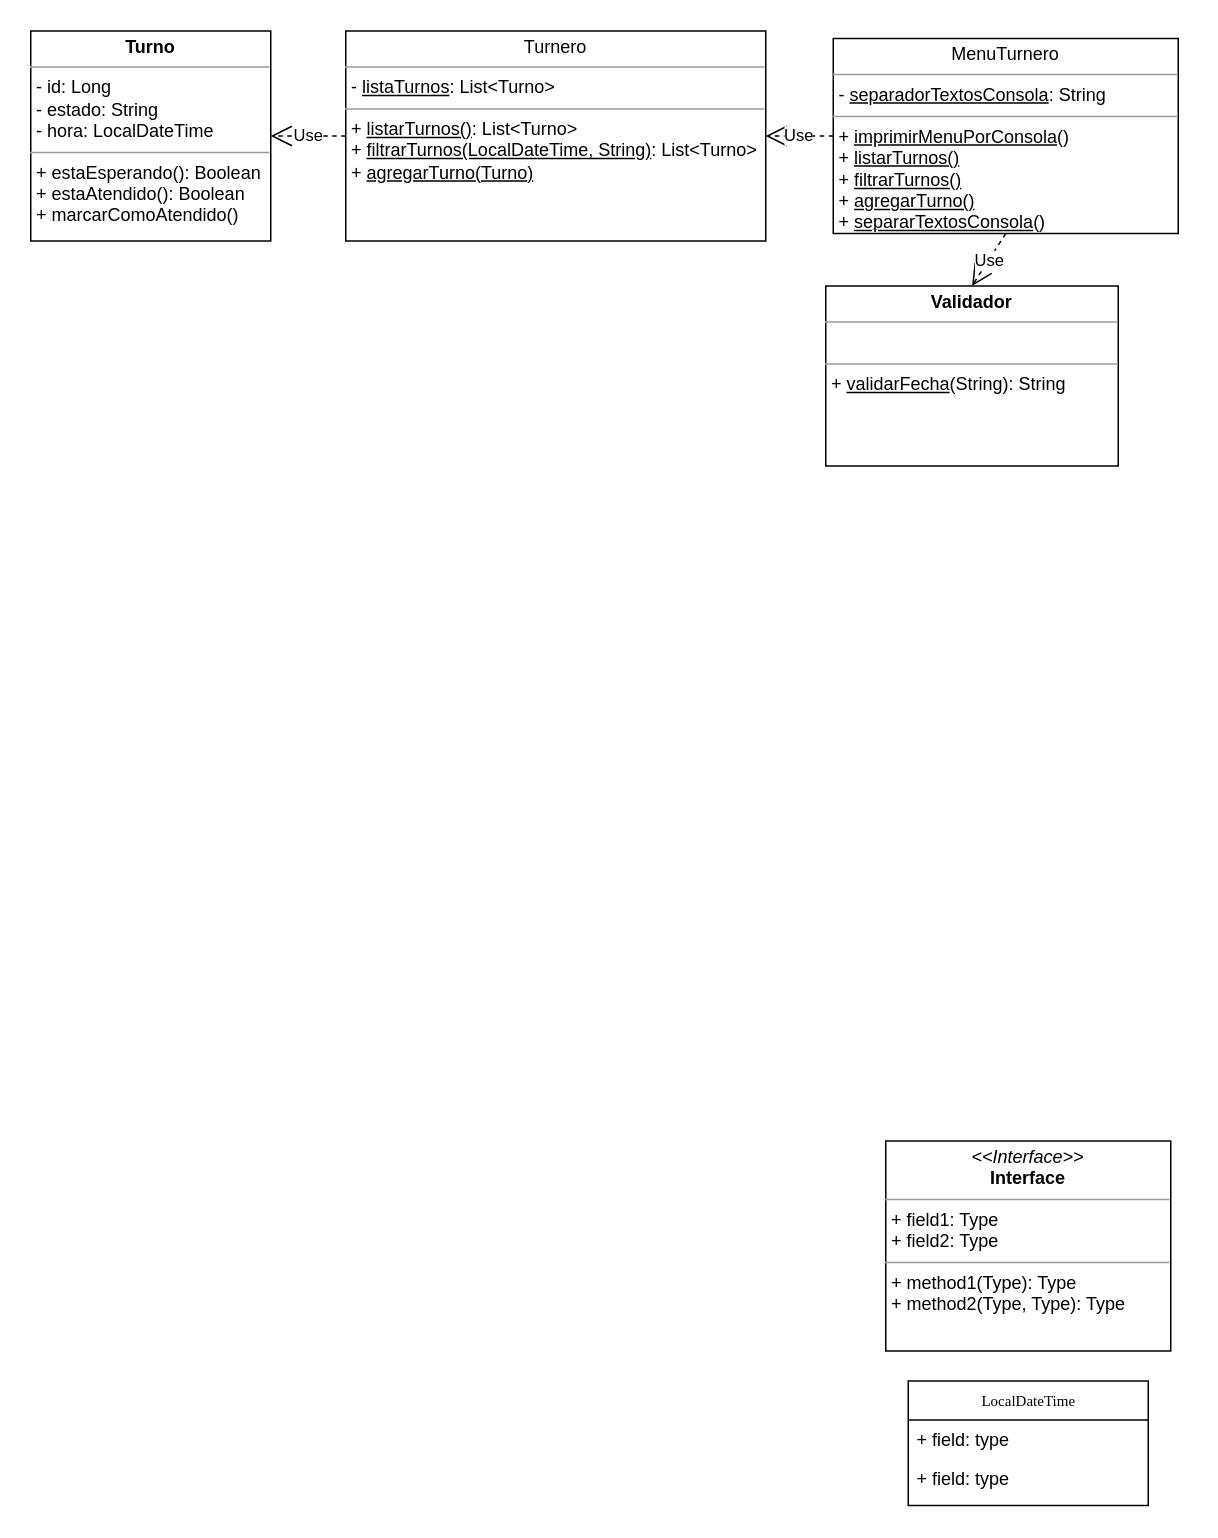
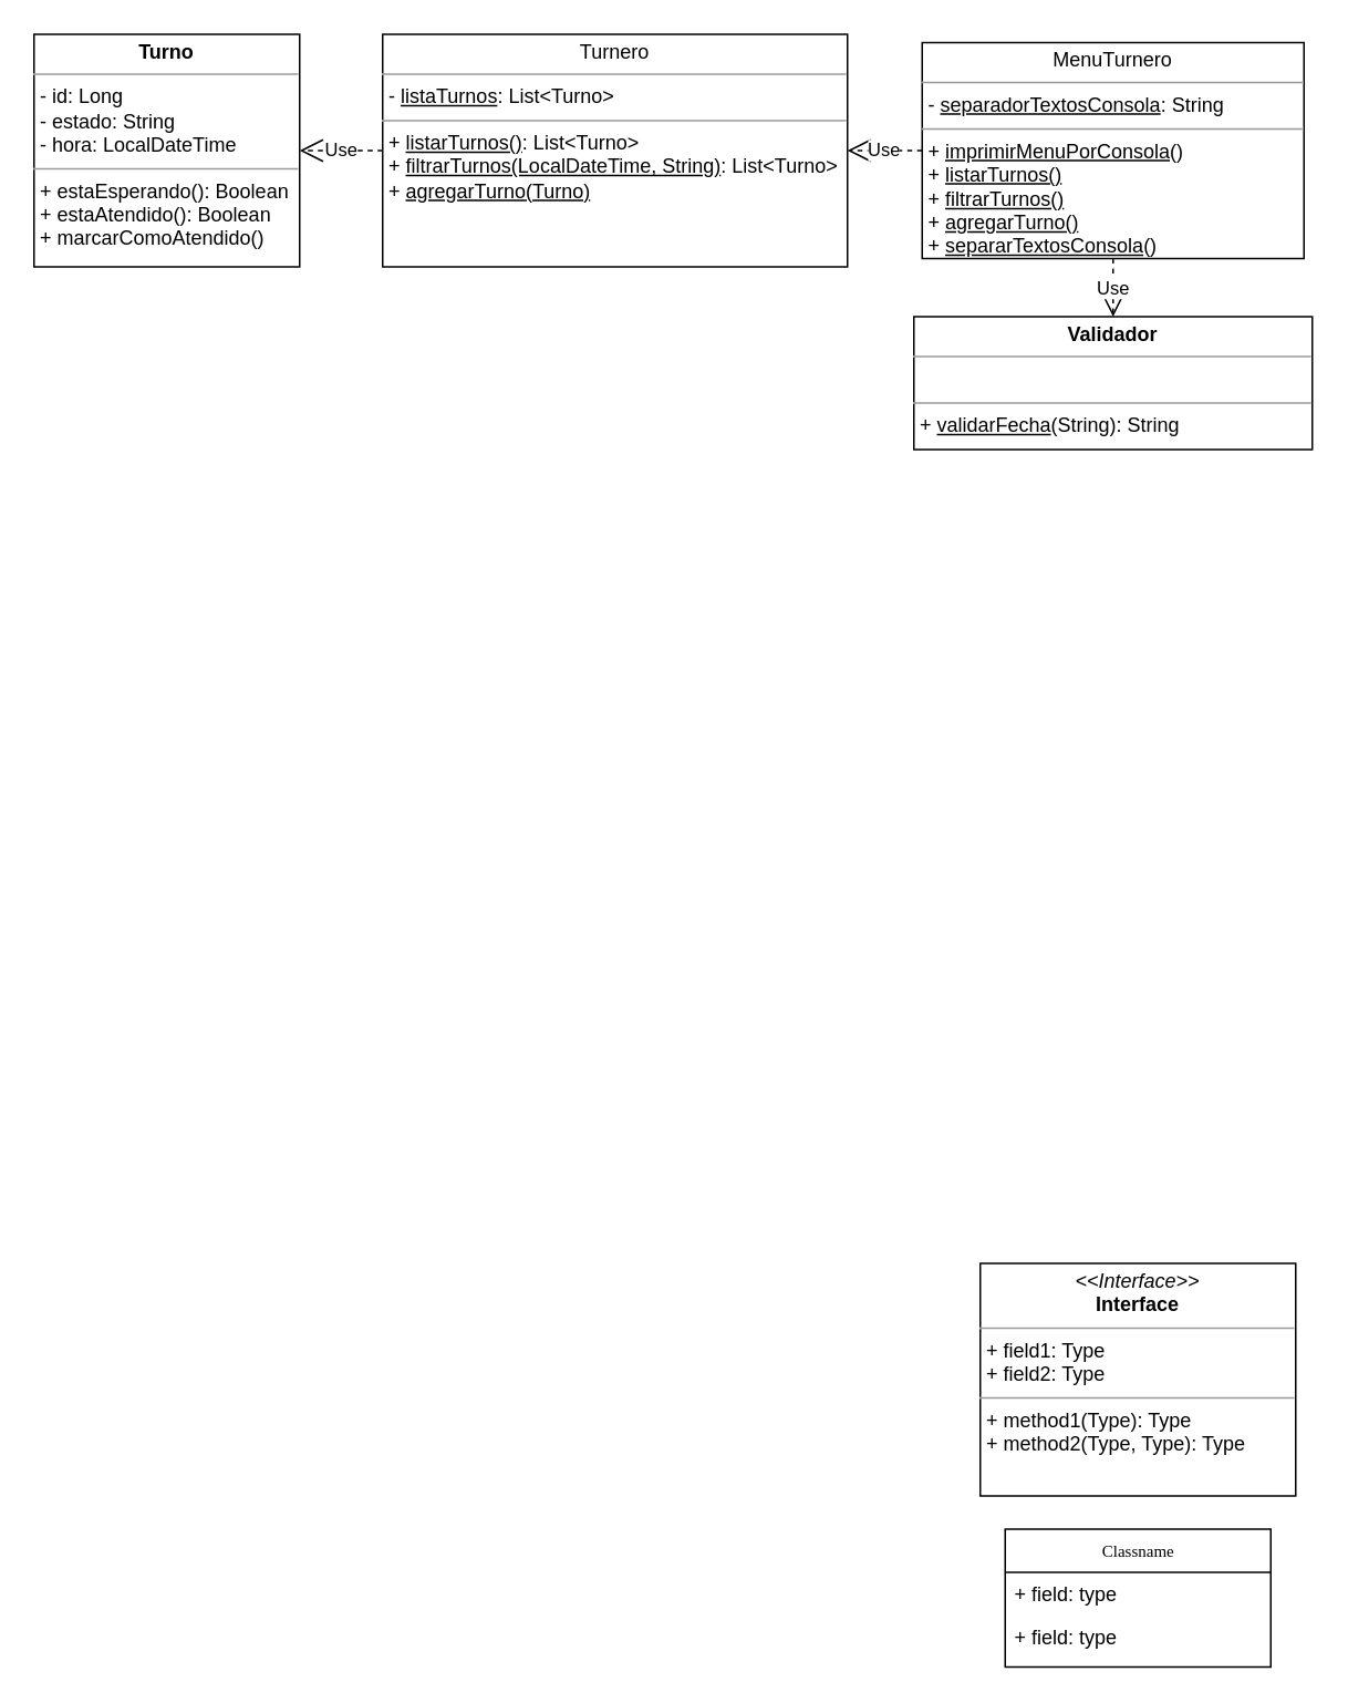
  <mxCell id="0" />
  <mxCell id="1" parent="0" />
- <mxCell id="2" value="LocalDateTime" style="swimlane;html=1;fontStyle=0;childLayout=stackLayout;horizontal=1;startSize=26;fillColor=none;horizontalStack=0;resizeParent=1;resizeLast=0;collapsible=1;marginBottom=0;swimlaneFillColor=#ffffff;rounded=0;shadow=0;comic=0;labelBackgroundColor=none;strokeWidth=1;fontFamily=Verdana;fontSize=10;align=center;" parent="1" vertex="1"><mxGeometry x="605" y="920" width="160" height="83" as="geometry" /></mxCell>
+ <mxCell id="2" value="Classname" style="swimlane;html=1;fontStyle=0;childLayout=stackLayout;horizontal=1;startSize=26;fillColor=none;horizontalStack=0;resizeParent=1;resizeLast=0;collapsible=1;marginBottom=0;swimlaneFillColor=#ffffff;rounded=0;shadow=0;comic=0;labelBackgroundColor=none;strokeWidth=1;fontFamily=Verdana;fontSize=10;align=center;" parent="1" vertex="1"><mxGeometry x="605" y="920" width="160" height="83" as="geometry" /></mxCell>
  <mxCell id="3" value="+ field: type" style="text;html=1;strokeColor=none;fillColor=none;align=left;verticalAlign=top;spacingLeft=4;spacingRight=4;whiteSpace=wrap;overflow=hidden;rotatable=0;points=[[0,0.5],[1,0.5]];portConstraint=eastwest;" parent="2" vertex="1"><mxGeometry y="26" width="160" height="26" as="geometry" /></mxCell>
  <mxCell id="4" value="+ field: type" style="text;html=1;strokeColor=none;fillColor=none;align=left;verticalAlign=top;spacingLeft=4;spacingRight=4;whiteSpace=wrap;overflow=hidden;rotatable=0;points=[[0,0.5],[1,0.5]];portConstraint=eastwest;" parent="2" vertex="1"><mxGeometry y="52" width="160" height="26" as="geometry" /></mxCell>
  <mxCell id="5" value="&lt;p style=&quot;margin:0px;margin-top:4px;text-align:center;&quot;&gt;&lt;i&gt;&amp;lt;&amp;lt;Interface&amp;gt;&amp;gt;&lt;/i&gt;&lt;br/&gt;&lt;b&gt;Interface&lt;/b&gt;&lt;/p&gt;&lt;hr size=&quot;1&quot;/&gt;&lt;p style=&quot;margin:0px;margin-left:4px;&quot;&gt;+ field1: Type&lt;br/&gt;+ field2: Type&lt;/p&gt;&lt;hr size=&quot;1&quot;/&gt;&lt;p style=&quot;margin:0px;margin-left:4px;&quot;&gt;+ method1(Type): Type&lt;br/&gt;+ method2(Type, Type): Type&lt;/p&gt;" style="verticalAlign=top;align=left;overflow=fill;fontSize=12;fontFamily=Helvetica;html=1;rounded=0;shadow=0;comic=0;labelBackgroundColor=none;strokeWidth=1" parent="1" vertex="1"><mxGeometry x="590" y="760" width="190" height="140" as="geometry" /></mxCell>
  <mxCell id="6" value="&lt;p style=&quot;margin:0px;margin-top:4px;text-align:center;&quot;&gt;Turnero&lt;/p&gt;&lt;hr size=&quot;1&quot;&gt;&lt;p style=&quot;margin:0px;margin-left:4px;&quot;&gt;- &lt;u&gt;listaTurnos&lt;/u&gt;: List&amp;lt;Turno&amp;gt;&lt;/p&gt;&lt;hr size=&quot;1&quot;&gt;&lt;p style=&quot;margin:0px;margin-left:4px;&quot;&gt;&lt;span style=&quot;background-color: initial;&quot;&gt;+ &lt;/span&gt;&lt;u style=&quot;background-color: initial;&quot;&gt;listarTurnos()&lt;/u&gt;&lt;span style=&quot;background-color: initial;&quot;&gt;: List&amp;lt;Turno&amp;gt;&lt;/span&gt;&lt;br&gt;&lt;/p&gt;&lt;p style=&quot;margin:0px;margin-left:4px;&quot;&gt;+ &lt;u&gt;filtrarTurnos(LocalDateTime, String)&lt;/u&gt;: List&amp;lt;Turno&amp;gt;&lt;/p&gt;&lt;p style=&quot;margin:0px;margin-left:4px;&quot;&gt;+ &lt;u&gt;agregarTurno(Turno)&lt;/u&gt;&lt;/p&gt;&lt;p style=&quot;margin:0px;margin-left:4px;&quot;&gt;&lt;br&gt;&lt;/p&gt;" style="verticalAlign=top;align=left;overflow=fill;fontSize=12;fontFamily=Helvetica;html=1;rounded=0;shadow=0;comic=0;labelBackgroundColor=none;strokeWidth=1" vertex="1" parent="1"><mxGeometry x="230" y="20" width="280" height="140" as="geometry" /></mxCell>
  <mxCell id="7" value="Use" style="endArrow=open;endSize=12;dashed=1;html=1;rounded=0;exitX=0;exitY=0.5;exitDx=0;exitDy=0;entryX=1;entryY=0.5;entryDx=0;entryDy=0;" edge="1" parent="1" source="6" target="8"><mxGeometry width="160" relative="1" as="geometry"><mxPoint x="100" y="210" as="sourcePoint" /><mxPoint x="185" y="103" as="targetPoint" /></mxGeometry></mxCell>
  <mxCell id="8" value="&lt;p style=&quot;margin:0px;margin-top:4px;text-align:center;&quot;&gt;&lt;b&gt;Turno&lt;/b&gt;&lt;/p&gt;&lt;hr size=&quot;1&quot;&gt;&lt;p style=&quot;margin:0px;margin-left:4px;&quot;&gt;- id: Long&lt;/p&gt;&lt;p style=&quot;margin:0px;margin-left:4px;&quot;&gt;- estado: String&lt;br&gt;- hora: LocalDateTime&lt;/p&gt;&lt;hr size=&quot;1&quot;&gt;&lt;p style=&quot;margin:0px;margin-left:4px;&quot;&gt;+ estaEsperando(): Boolean&lt;br&gt;+ estaAtendido(): Boolean&lt;/p&gt;&lt;p style=&quot;margin:0px;margin-left:4px;&quot;&gt;+ marcarComoAtendido()&lt;br&gt;&lt;/p&gt;" style="verticalAlign=top;align=left;overflow=fill;fontSize=12;fontFamily=Helvetica;html=1;rounded=0;shadow=0;comic=0;labelBackgroundColor=none;strokeWidth=1" vertex="1" parent="1"><mxGeometry x="20" y="20" width="160" height="140" as="geometry" /></mxCell>
  <mxCell id="9" value="&lt;p style=&quot;margin:0px;margin-top:4px;text-align:center;&quot;&gt;MenuTurnero&lt;/p&gt;&lt;hr size=&quot;1&quot;&gt;&lt;p style=&quot;margin:0px;margin-left:4px;&quot;&gt;- &lt;u&gt;separadorTextosConsola&lt;/u&gt;: String&lt;/p&gt;&lt;hr size=&quot;1&quot;&gt;&lt;p style=&quot;margin:0px;margin-left:4px;&quot;&gt;&lt;span style=&quot;background-color: initial;&quot;&gt;+ &lt;u&gt;imprimirMenuPorConsola&lt;/u&gt;()&lt;/span&gt;&lt;/p&gt;&lt;p style=&quot;margin:0px;margin-left:4px;&quot;&gt;&lt;span style=&quot;background-color: initial;&quot;&gt;+ &lt;/span&gt;&lt;u style=&quot;background-color: initial;&quot;&gt;listarTurnos()&lt;/u&gt;&lt;br&gt;&lt;/p&gt;&lt;p style=&quot;margin:0px;margin-left:4px;&quot;&gt;+ &lt;u&gt;filtrarTurnos()&lt;/u&gt;&lt;/p&gt;&lt;p style=&quot;margin:0px;margin-left:4px;&quot;&gt;+ &lt;u&gt;agregarTurno()&lt;/u&gt;&lt;/p&gt;&lt;p style=&quot;margin:0px;margin-left:4px;&quot;&gt;+ &lt;u&gt;separarTextosConsola&lt;/u&gt;()&lt;/p&gt;" style="verticalAlign=top;align=left;overflow=fill;fontSize=12;fontFamily=Helvetica;html=1;rounded=0;shadow=0;comic=0;labelBackgroundColor=none;strokeWidth=1" vertex="1" parent="1"><mxGeometry x="555" y="25" width="230" height="130" as="geometry" /></mxCell>
  <mxCell id="10" value="Use" style="endArrow=open;endSize=12;dashed=1;html=1;rounded=0;exitX=0;exitY=0.5;exitDx=0;exitDy=0;entryX=1;entryY=0.5;entryDx=0;entryDy=0;" edge="1" parent="1" source="9" target="6"><mxGeometry width="160" relative="1" as="geometry"><mxPoint x="270" y="100" as="sourcePoint" /><mxPoint x="190" y="100" as="targetPoint" /></mxGeometry></mxCell>
- <mxCell id="11" value="&lt;p style=&quot;margin:0px;margin-top:4px;text-align:center;&quot;&gt;&lt;b&gt;Validador&lt;/b&gt;&lt;/p&gt;&lt;hr size=&quot;1&quot;&gt;&lt;p style=&quot;margin:0px;margin-left:4px;&quot;&gt;&lt;br&gt;&lt;/p&gt;&lt;hr size=&quot;1&quot;&gt;&lt;p style=&quot;margin:0px;margin-left:4px;&quot;&gt;+ &lt;u&gt;validarFecha&lt;/u&gt;(String): String&lt;br&gt;&lt;br&gt;&lt;/p&gt;" style="verticalAlign=top;align=left;overflow=fill;fontSize=12;fontFamily=Helvetica;html=1;rounded=0;shadow=0;comic=0;labelBackgroundColor=none;strokeWidth=1" vertex="1" parent="1"><mxGeometry x="550" y="190" width="195" height="120" as="geometry" /></mxCell>
+ <mxCell id="11" value="&lt;p style=&quot;margin:0px;margin-top:4px;text-align:center;&quot;&gt;&lt;b&gt;Validador&lt;/b&gt;&lt;/p&gt;&lt;hr size=&quot;1&quot;&gt;&lt;p style=&quot;margin:0px;margin-left:4px;&quot;&gt;&lt;br&gt;&lt;/p&gt;&lt;hr size=&quot;1&quot;&gt;&lt;p style=&quot;margin:0px;margin-left:4px;&quot;&gt;+ &lt;u&gt;validarFecha&lt;/u&gt;(String): String&lt;br&gt;&lt;br&gt;&lt;/p&gt;" style="verticalAlign=top;align=left;overflow=fill;fontSize=12;fontFamily=Helvetica;html=1;rounded=0;shadow=0;comic=0;labelBackgroundColor=none;strokeWidth=1" vertex="1" parent="1"><mxGeometry x="550" y="190" width="240" height="80" as="geometry" /></mxCell>
  <mxCell id="12" value="Use" style="endArrow=open;endSize=12;dashed=1;html=1;rounded=0;exitX=0.5;exitY=1;exitDx=0;exitDy=0;entryX=0.5;entryY=0;entryDx=0;entryDy=0;" edge="1" parent="1" source="9" target="11"><mxGeometry width="160" relative="1" as="geometry"><mxPoint x="570" y="100" as="sourcePoint" /><mxPoint x="520" y="100" as="targetPoint" /></mxGeometry></mxCell>
